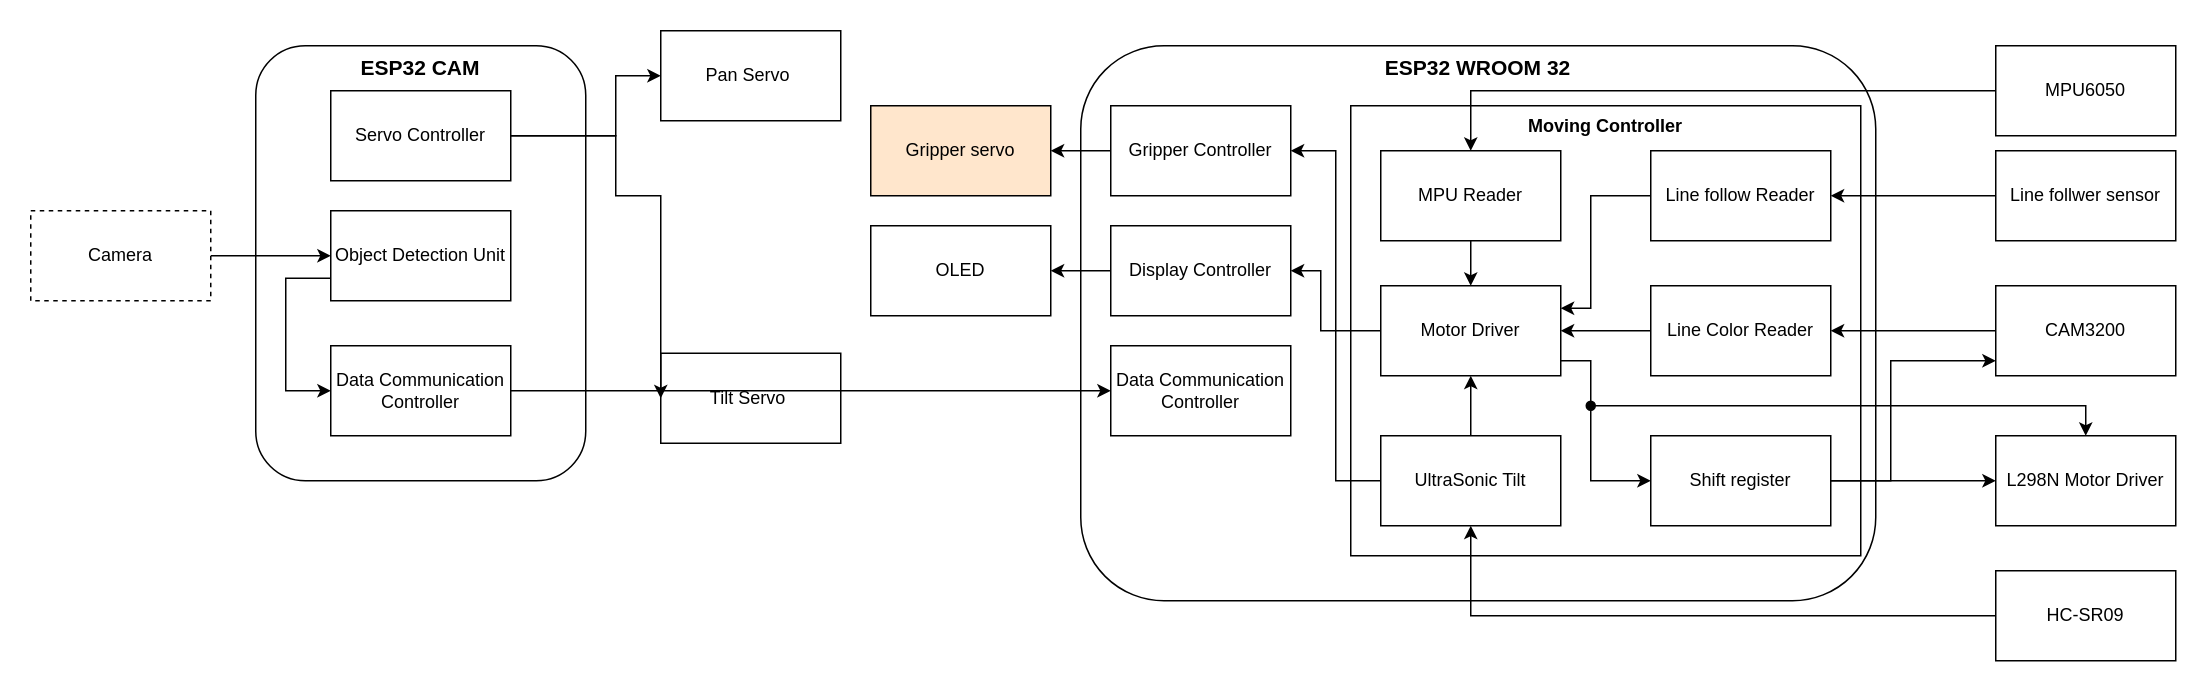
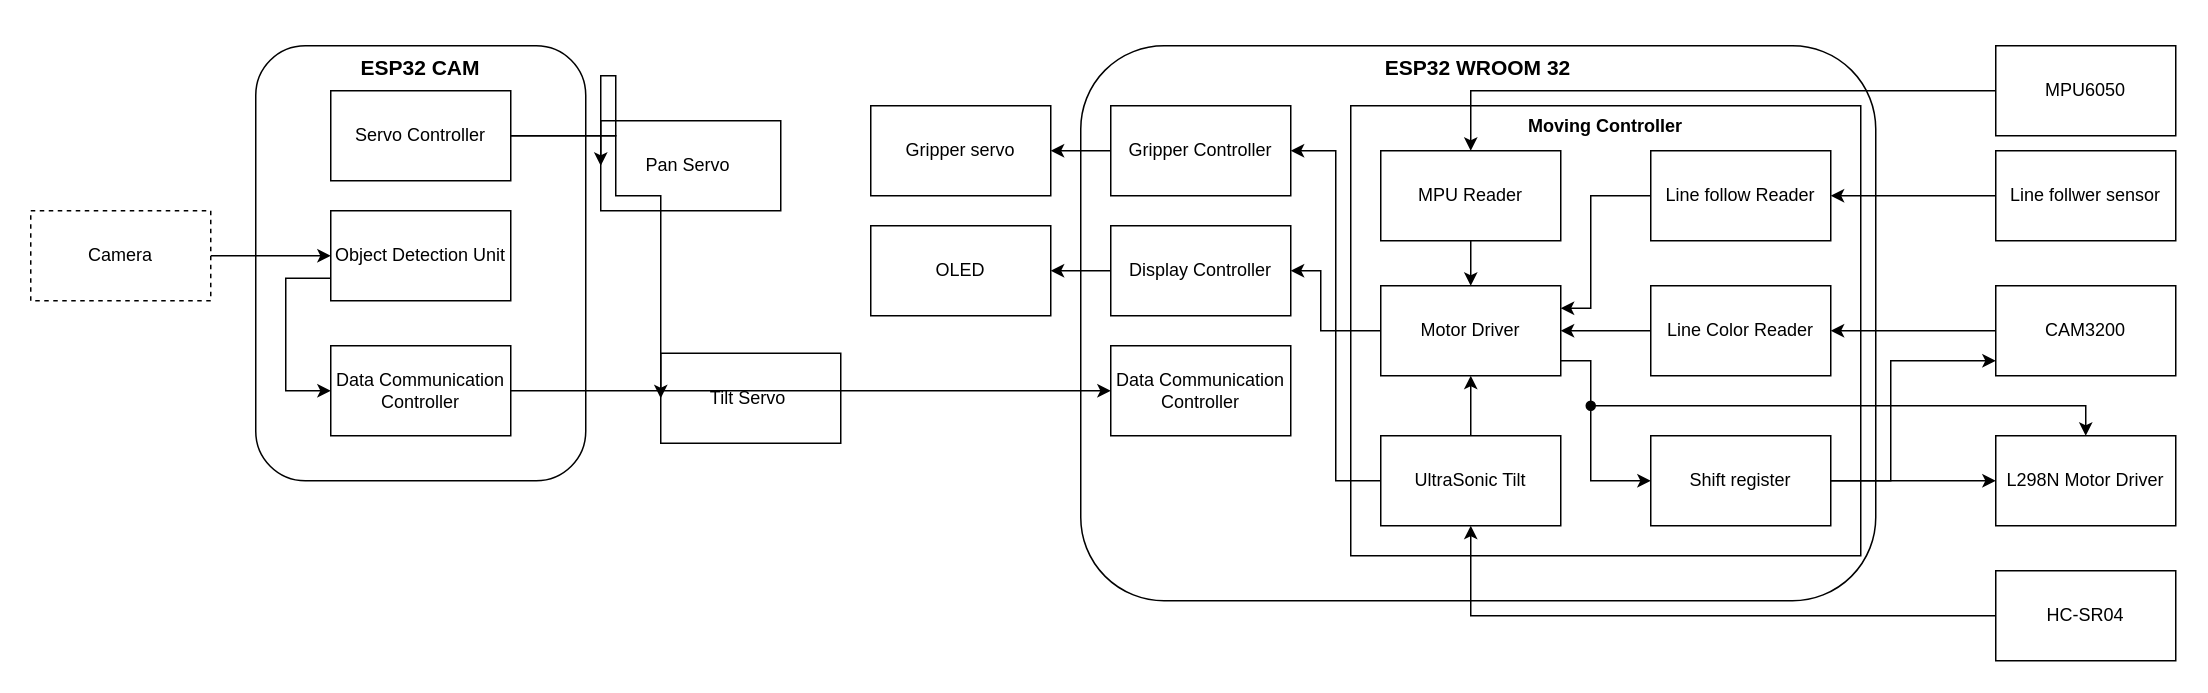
  <mxCell id="0" />
  <mxCell id="1" parent="0" />
  <mxCell id="2" value="ESP32 WROOM 32" style="rounded=1;whiteSpace=wrap;html=1;verticalAlign=top;fontSize=14;fontStyle=1" vertex="1" parent="1"><mxGeometry x="720" y="30" width="530" height="370" as="geometry" /></mxCell>
  <mxCell id="3" value="ESP32 CAM" style="rounded=1;whiteSpace=wrap;html=1;verticalAlign=top;fontStyle=1;fontSize=14;" vertex="1" parent="1"><mxGeometry x="170" y="30" width="220" height="290" as="geometry" /></mxCell>
  <mxCell id="4" style="edgeStyle=orthogonalEdgeStyle;rounded=0;orthogonalLoop=1;jettySize=auto;html=1;" edge="1" parent="1" source="5" target="9"><mxGeometry relative="1" as="geometry" /></mxCell>
  <mxCell id="5" value="Camera" style="rounded=0;whiteSpace=wrap;html=1;dashed=1;" vertex="1" parent="1"><mxGeometry x="20" y="140" width="120" height="60" as="geometry" /></mxCell>
- <mxCell id="6" value="Pan Servo&amp;nbsp;" style="rounded=0;whiteSpace=wrap;html=1;" vertex="1" parent="1"><mxGeometry x="440" y="20" width="120" height="60" as="geometry" /></mxCell>
+ <mxCell id="6" value="Pan Servo&amp;nbsp;" style="rounded=0;whiteSpace=wrap;html=1;" vertex="1" parent="1"><mxGeometry x="400" y="80" width="120" height="60" as="geometry" /></mxCell>
  <mxCell id="7" value="Tilt Servo&amp;nbsp;" style="rounded=0;whiteSpace=wrap;html=1;" vertex="1" parent="1"><mxGeometry x="440" y="235" width="120" height="60" as="geometry" /></mxCell>
  <mxCell id="8" style="edgeStyle=orthogonalEdgeStyle;rounded=0;orthogonalLoop=1;jettySize=auto;html=1;exitX=0;exitY=0.75;exitDx=0;exitDy=0;" edge="1" parent="1" source="9" target="14"><mxGeometry relative="1" as="geometry"><Array as="points"><mxPoint x="190" y="185" /><mxPoint x="190" y="260" /></Array></mxGeometry></mxCell>
  <mxCell id="9" value="Object Detection Unit" style="rounded=0;whiteSpace=wrap;html=1;" vertex="1" parent="1"><mxGeometry x="220" y="140" width="120" height="60" as="geometry" /></mxCell>
  <mxCell id="10" style="edgeStyle=orthogonalEdgeStyle;rounded=0;orthogonalLoop=1;jettySize=auto;html=1;entryX=0;entryY=0.5;entryDx=0;entryDy=0;" edge="1" parent="1" source="12" target="6"><mxGeometry relative="1" as="geometry"><Array as="points"><mxPoint x="410" y="90" /><mxPoint x="410" y="50" /></Array></mxGeometry></mxCell>
  <mxCell id="11" style="edgeStyle=orthogonalEdgeStyle;rounded=0;orthogonalLoop=1;jettySize=auto;html=1;entryX=0;entryY=0.5;entryDx=0;entryDy=0;" edge="1" parent="1" source="12" target="7"><mxGeometry relative="1" as="geometry"><Array as="points"><mxPoint x="410" y="90" /><mxPoint x="410" y="130" /></Array></mxGeometry></mxCell>
  <mxCell id="12" value="Servo Controller" style="rounded=0;whiteSpace=wrap;html=1;" vertex="1" parent="1"><mxGeometry x="220" y="60" width="120" height="60" as="geometry" /></mxCell>
  <mxCell id="13" style="edgeStyle=orthogonalEdgeStyle;rounded=0;orthogonalLoop=1;jettySize=auto;html=1;" edge="1" parent="1" source="14" target="15"><mxGeometry relative="1" as="geometry" /></mxCell>
  <mxCell id="14" value="Data Communication Controller" style="rounded=0;whiteSpace=wrap;html=1;" vertex="1" parent="1"><mxGeometry x="220" y="230" width="120" height="60" as="geometry" /></mxCell>
  <mxCell id="15" value="Data Communication Controller" style="rounded=0;whiteSpace=wrap;html=1;" vertex="1" parent="1"><mxGeometry x="740" y="230" width="120" height="60" as="geometry" /></mxCell>
  <mxCell id="16" style="edgeStyle=orthogonalEdgeStyle;rounded=0;orthogonalLoop=1;jettySize=auto;html=1;entryX=1;entryY=0.5;entryDx=0;entryDy=0;" edge="1" parent="1" source="17" target="26"><mxGeometry relative="1" as="geometry" /></mxCell>
  <mxCell id="17" value="Display Controller" style="rounded=0;whiteSpace=wrap;html=1;" vertex="1" parent="1"><mxGeometry x="740" y="150" width="120" height="60" as="geometry" /></mxCell>
  <mxCell id="18" value="MPU6050" style="rounded=0;whiteSpace=wrap;html=1;" vertex="1" parent="1"><mxGeometry x="1330" y="30" width="120" height="60" as="geometry" /></mxCell>
- <mxCell id="19" value="Gripper servo" style="rounded=0;whiteSpace=wrap;html=1;fillColor=#ffe6cc;" vertex="1" parent="1"><mxGeometry x="580" y="70" width="120" height="60" as="geometry" /></mxCell>
+ <mxCell id="19" value="Gripper servo" style="rounded=0;whiteSpace=wrap;html=1;" vertex="1" parent="1"><mxGeometry x="580" y="70" width="120" height="60" as="geometry" /></mxCell>
  <mxCell id="20" value="L298N Motor Driver" style="rounded=0;whiteSpace=wrap;html=1;" vertex="1" parent="1"><mxGeometry x="1330" y="290" width="120" height="60" as="geometry" /></mxCell>
  <mxCell id="21" value="CAM3200" style="rounded=0;whiteSpace=wrap;html=1;" vertex="1" parent="1"><mxGeometry x="1330" y="190" width="120" height="60" as="geometry" /></mxCell>
  <mxCell id="22" value="Moving Controller" style="rounded=0;whiteSpace=wrap;html=1;verticalAlign=top;fontStyle=1" vertex="1" parent="1"><mxGeometry x="900" y="70" width="340" height="300" as="geometry" /></mxCell>
  <mxCell id="23" value="Line follwer sensor" style="rounded=0;whiteSpace=wrap;html=1;" vertex="1" parent="1"><mxGeometry x="1330" y="100" width="120" height="60" as="geometry" /></mxCell>
  <mxCell id="24" style="edgeStyle=orthogonalEdgeStyle;rounded=0;orthogonalLoop=1;jettySize=auto;html=1;entryX=1;entryY=0.5;entryDx=0;entryDy=0;" edge="1" parent="1" source="25" target="19"><mxGeometry relative="1" as="geometry" /></mxCell>
  <mxCell id="25" value="Gripper Controller" style="rounded=0;whiteSpace=wrap;html=1;" vertex="1" parent="1"><mxGeometry x="740" y="70" width="120" height="60" as="geometry" /></mxCell>
  <mxCell id="26" value="OLED" style="rounded=0;whiteSpace=wrap;html=1;" vertex="1" parent="1"><mxGeometry x="580" y="150" width="120" height="60" as="geometry" /></mxCell>
  <mxCell id="27" style="edgeStyle=orthogonalEdgeStyle;rounded=0;orthogonalLoop=1;jettySize=auto;html=1;" edge="1" parent="1" source="29"><mxGeometry relative="1" as="geometry"><mxPoint x="1330" y="240" as="targetPoint" /><Array as="points"><mxPoint x="1260" y="320" /><mxPoint x="1260" y="240" /><mxPoint x="1330" y="240" /></Array></mxGeometry></mxCell>
  <mxCell id="28" style="edgeStyle=orthogonalEdgeStyle;rounded=0;orthogonalLoop=1;jettySize=auto;html=1;entryX=0;entryY=0.5;entryDx=0;entryDy=0;" edge="1" parent="1" source="29" target="20"><mxGeometry relative="1" as="geometry"><Array as="points"><mxPoint x="1300" y="320" /><mxPoint x="1300" y="320" /></Array></mxGeometry></mxCell>
  <mxCell id="29" value="Shift register" style="rounded=0;whiteSpace=wrap;html=1;" vertex="1" parent="1"><mxGeometry x="1100" y="290" width="120" height="60" as="geometry" /></mxCell>
  <mxCell id="30" style="edgeStyle=orthogonalEdgeStyle;rounded=0;orthogonalLoop=1;jettySize=auto;html=1;entryX=0;entryY=0.5;entryDx=0;entryDy=0;startArrow=classic;startFill=1;endArrow=none;endFill=0;" edge="1" parent="1" source="32" target="18"><mxGeometry relative="1" as="geometry"><Array as="points"><mxPoint x="980" y="60" /></Array></mxGeometry></mxCell>
  <mxCell id="31" style="edgeStyle=orthogonalEdgeStyle;rounded=0;orthogonalLoop=1;jettySize=auto;html=1;" edge="1" parent="1" source="32" target="42"><mxGeometry relative="1" as="geometry" /></mxCell>
  <mxCell id="32" value="MPU Reader" style="rounded=0;whiteSpace=wrap;html=1;" vertex="1" parent="1"><mxGeometry x="920" y="100" width="120" height="60" as="geometry" /></mxCell>
  <mxCell id="33" style="edgeStyle=orthogonalEdgeStyle;rounded=0;orthogonalLoop=1;jettySize=auto;html=1;entryX=1;entryY=0.25;entryDx=0;entryDy=0;" edge="1" parent="1" source="34" target="42"><mxGeometry relative="1" as="geometry"><Array as="points"><mxPoint x="1060" y="130" /><mxPoint x="1060" y="205" /></Array></mxGeometry></mxCell>
  <mxCell id="34" value="Line follow Reader" style="rounded=0;whiteSpace=wrap;html=1;" vertex="1" parent="1"><mxGeometry x="1100" y="100" width="120" height="60" as="geometry" /></mxCell>
  <mxCell id="35" style="edgeStyle=orthogonalEdgeStyle;rounded=0;orthogonalLoop=1;jettySize=auto;html=1;" edge="1" parent="1" source="37" target="25"><mxGeometry relative="1" as="geometry"><Array as="points"><mxPoint x="890" y="320" /><mxPoint x="890" y="100" /></Array></mxGeometry></mxCell>
  <mxCell id="36" style="edgeStyle=orthogonalEdgeStyle;rounded=0;orthogonalLoop=1;jettySize=auto;html=1;entryX=0.5;entryY=1;entryDx=0;entryDy=0;" edge="1" parent="1" source="37" target="42"><mxGeometry relative="1" as="geometry" /></mxCell>
  <mxCell id="37" value="UltraSonic Tilt" style="rounded=0;whiteSpace=wrap;html=1;" vertex="1" parent="1"><mxGeometry x="920" y="290" width="120" height="60" as="geometry" /></mxCell>
  <mxCell id="38" style="edgeStyle=orthogonalEdgeStyle;rounded=0;orthogonalLoop=1;jettySize=auto;html=1;entryX=1;entryY=0.5;entryDx=0;entryDy=0;" edge="1" parent="1" source="39" target="42"><mxGeometry relative="1" as="geometry" /></mxCell>
  <mxCell id="39" value="Line Color Reader" style="rounded=0;whiteSpace=wrap;html=1;" vertex="1" parent="1"><mxGeometry x="1100" y="190" width="120" height="60" as="geometry" /></mxCell>
  <mxCell id="40" style="edgeStyle=orthogonalEdgeStyle;rounded=0;orthogonalLoop=1;jettySize=auto;html=1;" edge="1" parent="1" source="42" target="29"><mxGeometry relative="1" as="geometry"><Array as="points"><mxPoint x="1060" y="240" /><mxPoint x="1060" y="320" /></Array></mxGeometry></mxCell>
  <mxCell id="41" style="edgeStyle=orthogonalEdgeStyle;rounded=0;orthogonalLoop=1;jettySize=auto;html=1;" edge="1" parent="1" source="42" target="17"><mxGeometry relative="1" as="geometry"><Array as="points"><mxPoint x="880" y="220" /><mxPoint x="880" y="180" /></Array></mxGeometry></mxCell>
  <mxCell id="42" value="Motor Driver" style="rounded=0;whiteSpace=wrap;html=1;" vertex="1" parent="1"><mxGeometry x="920" y="190" width="120" height="60" as="geometry" /></mxCell>
  <mxCell id="43" style="edgeStyle=orthogonalEdgeStyle;rounded=0;orthogonalLoop=1;jettySize=auto;html=1;" edge="1" parent="1" source="23" target="34"><mxGeometry relative="1" as="geometry"><Array as="points"><mxPoint x="1300" y="130" /><mxPoint x="1300" y="130" /></Array></mxGeometry></mxCell>
  <mxCell id="44" style="edgeStyle=orthogonalEdgeStyle;rounded=0;orthogonalLoop=1;jettySize=auto;html=1;entryX=1;entryY=0.5;entryDx=0;entryDy=0;" edge="1" parent="1" source="21" target="39"><mxGeometry relative="1" as="geometry"><Array as="points"><mxPoint x="1270" y="220" /><mxPoint x="1270" y="220" /></Array></mxGeometry></mxCell>
  <mxCell id="45" style="edgeStyle=orthogonalEdgeStyle;rounded=0;orthogonalLoop=1;jettySize=auto;html=1;" edge="1" parent="1" source="46" target="37"><mxGeometry relative="1" as="geometry"><mxPoint x="1280" y="410" as="targetPoint" /></mxGeometry></mxCell>
- <mxCell id="46" value="HC-SR09" style="rounded=0;whiteSpace=wrap;html=1;" vertex="1" parent="1"><mxGeometry x="1330" y="380" width="120" height="60" as="geometry" /></mxCell>
+ <mxCell id="46" value="HC-SR04" style="rounded=0;whiteSpace=wrap;html=1;" vertex="1" parent="1"><mxGeometry x="1330" y="380" width="120" height="60" as="geometry" /></mxCell>
  <mxCell id="47" value="" style="endArrow=classic;html=1;rounded=0;startArrow=oval;startFill=1;entryX=0.5;entryY=0;entryDx=0;entryDy=0;edgeStyle=orthogonalEdgeStyle;" edge="1" parent="1" target="20"><mxGeometry width="50" height="50" relative="1" as="geometry"><mxPoint x="1060" y="270" as="sourcePoint" /><mxPoint x="1160" y="200" as="targetPoint" /><Array as="points"><mxPoint x="1060" y="270" /><mxPoint x="1390" y="270" /></Array></mxGeometry></mxCell>
